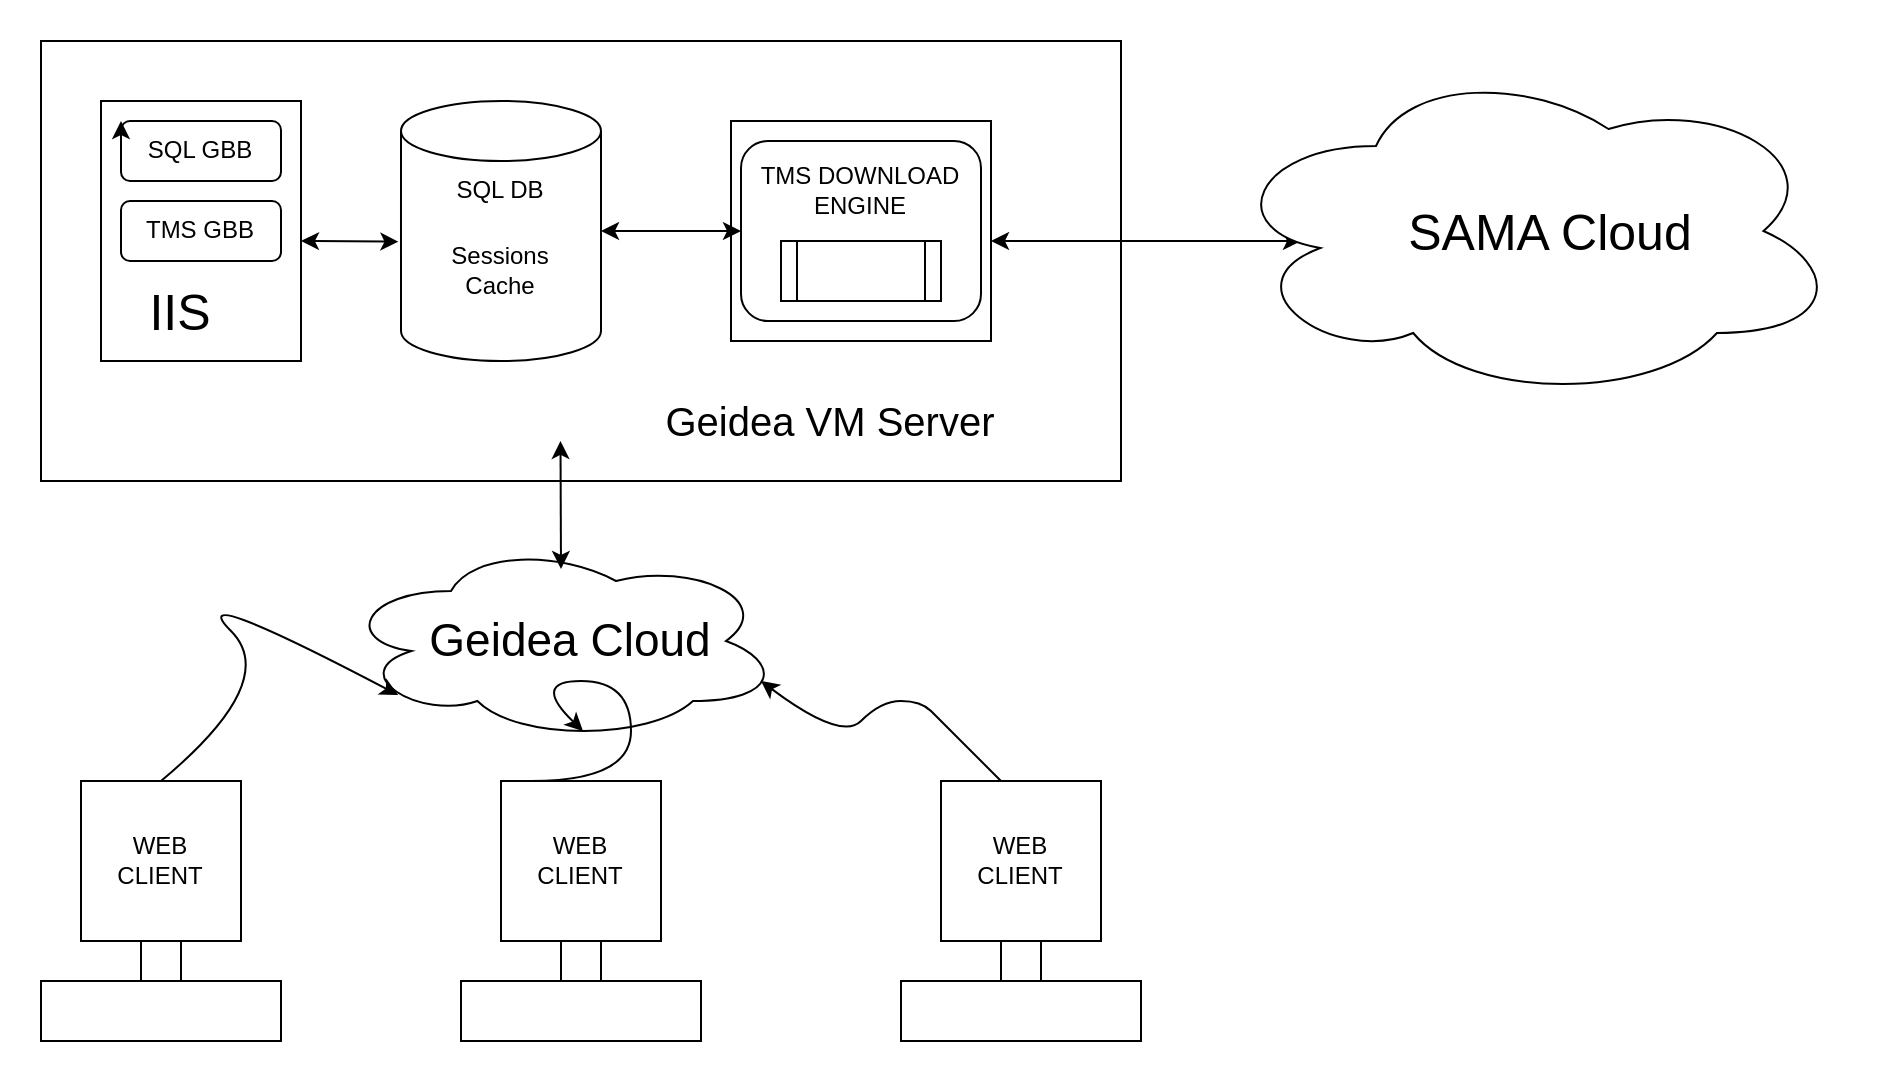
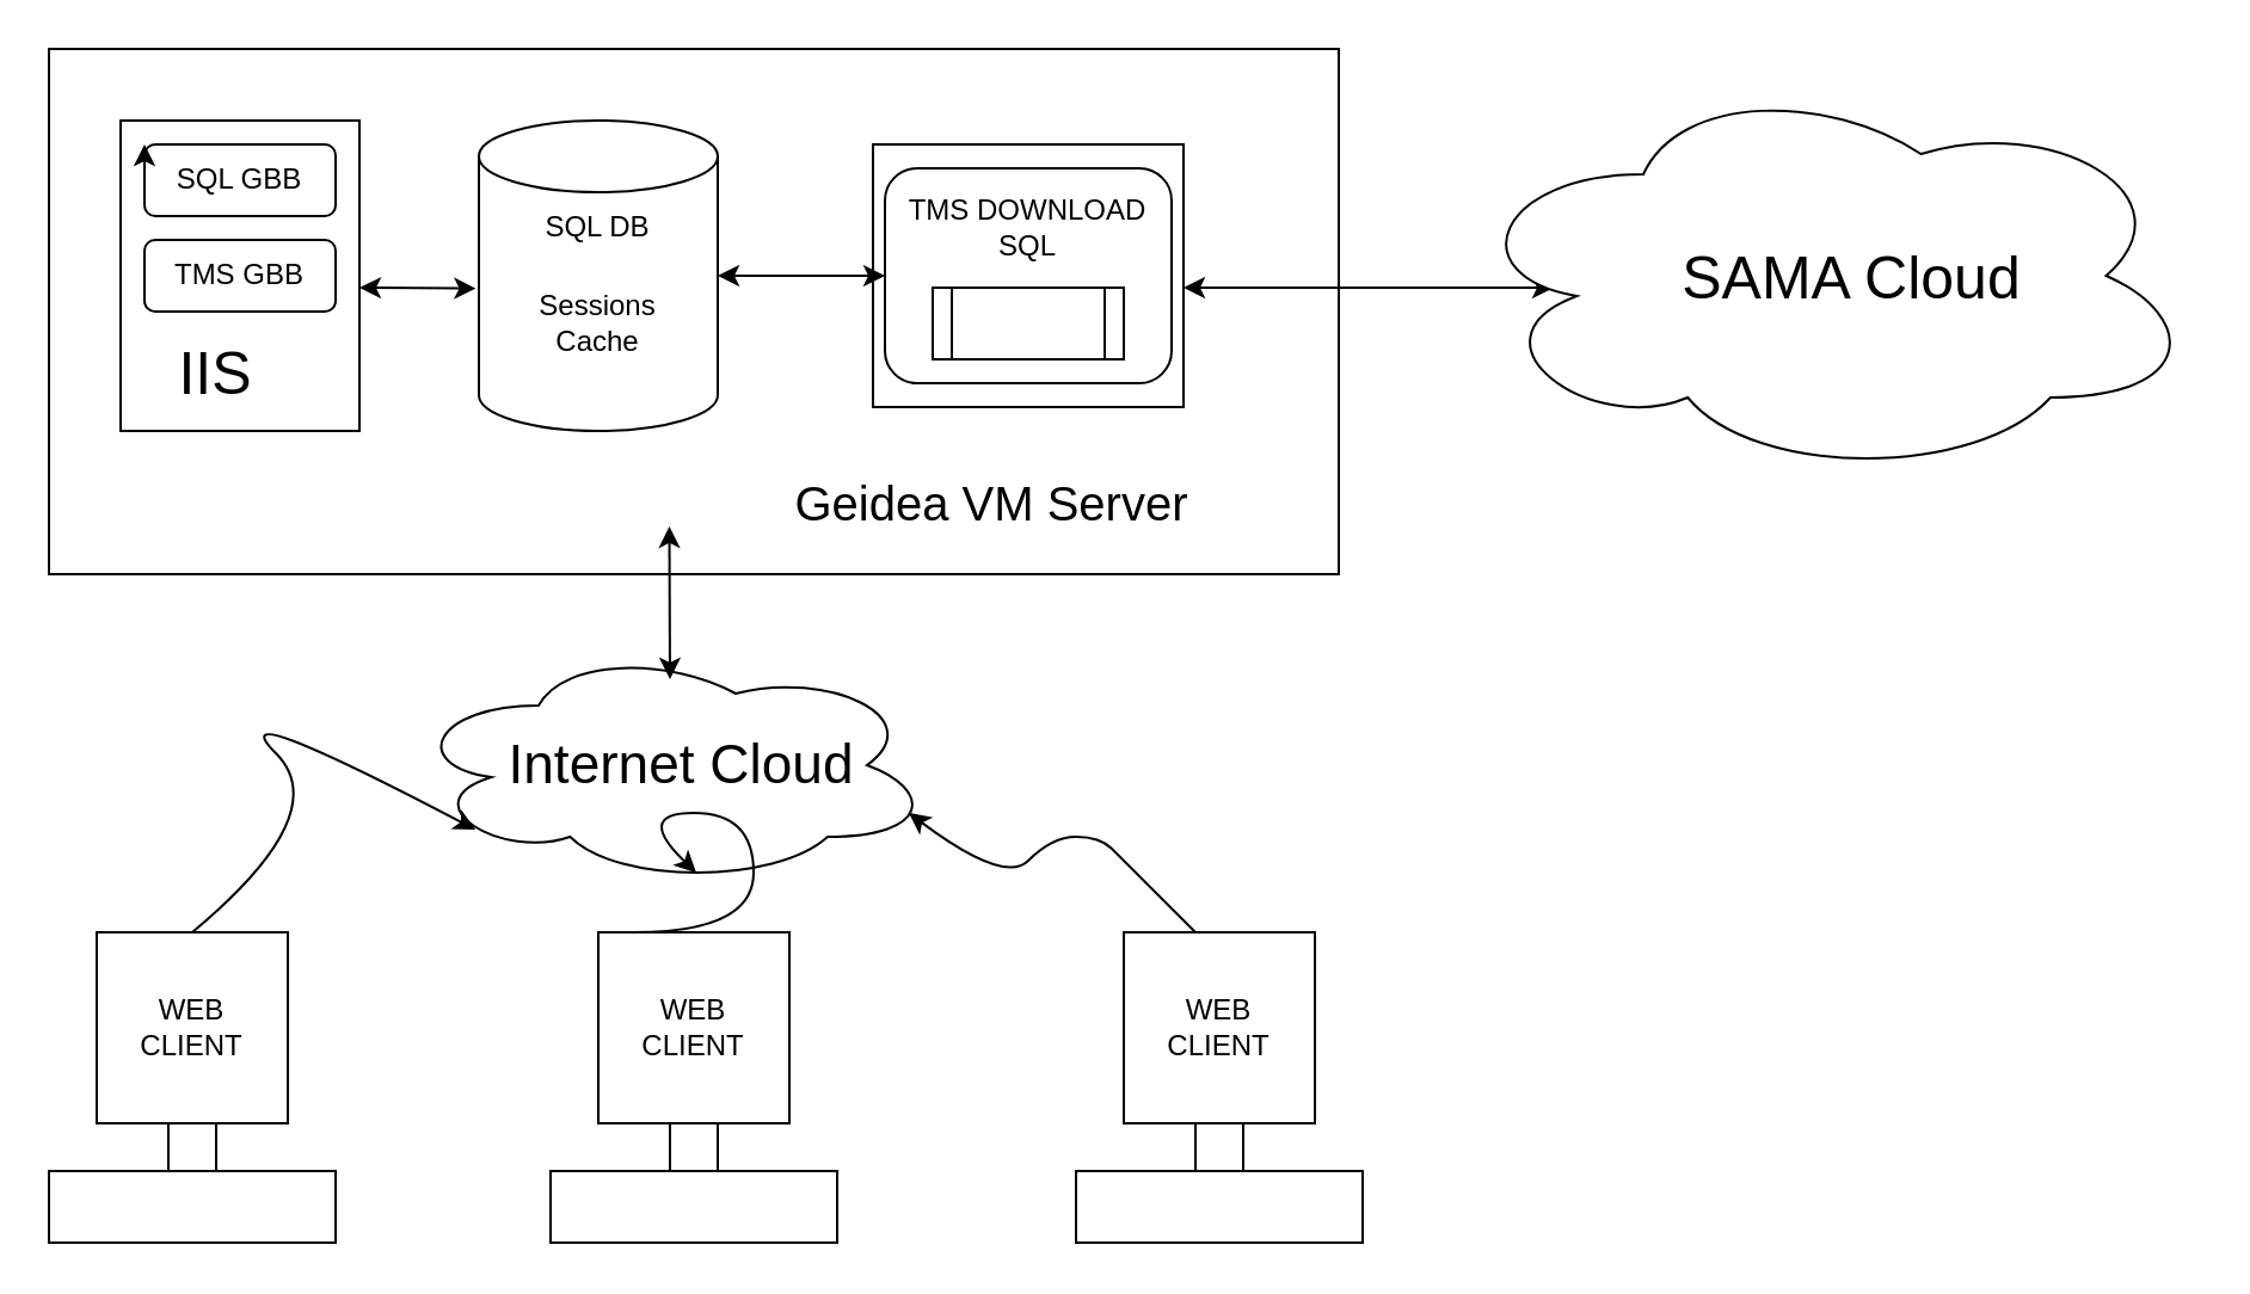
  <mxCell id="0" />
  <mxCell id="1" parent="0" />
  <mxCell id="2" value="" style="rounded=0;whiteSpace=wrap;html=1;" vertex="1" parent="1"><mxGeometry x="280" y="450" width="20" height="60" as="geometry" /></mxCell>
  <mxCell id="3" value="" style="rounded=0;whiteSpace=wrap;html=1;" vertex="1" parent="1"><mxGeometry x="70" y="450" width="20" height="60" as="geometry" /></mxCell>
  <mxCell id="4" value="" style="rounded=0;whiteSpace=wrap;html=1;" vertex="1" parent="1"><mxGeometry x="500" y="450" width="20" height="60" as="geometry" /></mxCell>
  <mxCell id="5" value="" style="rounded=0;whiteSpace=wrap;html=1;" vertex="1" parent="1"><mxGeometry x="20" y="20" width="540" height="220" as="geometry" /></mxCell>
  <mxCell id="6" value="" style="shape=cylinder3;whiteSpace=wrap;html=1;boundedLbl=1;backgroundOutline=1;size=15;" vertex="1" parent="1"><mxGeometry x="200" y="50" width="100" height="130" as="geometry" /></mxCell>
  <mxCell id="7" value="" style="rounded=0;whiteSpace=wrap;html=1;" vertex="1" parent="1"><mxGeometry x="50" y="50" width="100" height="130" as="geometry" /></mxCell>
  <mxCell id="8" value="" style="rounded=0;whiteSpace=wrap;html=1;" vertex="1" parent="1"><mxGeometry x="365" y="60" width="130" height="110" as="geometry" /></mxCell>
  <mxCell id="9" value="" style="rounded=1;whiteSpace=wrap;html=1;" vertex="1" parent="1"><mxGeometry x="370" y="70" width="120" height="90" as="geometry" /></mxCell>
  <mxCell id="10" value="" style="endArrow=classic;startArrow=classic;html=1;" edge="1" parent="1"><mxGeometry width="50" height="50" relative="1" as="geometry"><mxPoint x="495" y="120" as="sourcePoint" /><mxPoint x="650" y="120" as="targetPoint" /></mxGeometry></mxCell>
  <mxCell id="11" value="" style="endArrow=classic;startArrow=classic;html=1;entryX=0;entryY=0.5;entryDx=0;entryDy=0;exitX=1;exitY=0.5;exitDx=0;exitDy=0;exitPerimeter=0;" edge="1" parent="1" source="6" target="9"><mxGeometry width="50" height="50" relative="1" as="geometry"><mxPoint x="300" y="120" as="sourcePoint" /><mxPoint x="350" y="70" as="targetPoint" /></mxGeometry></mxCell>
  <mxCell id="12" value="" style="whiteSpace=wrap;html=1;aspect=fixed;" vertex="1" parent="1"><mxGeometry x="250" y="390" width="80" height="80" as="geometry" /></mxCell>
  <mxCell id="13" value="" style="rounded=0;whiteSpace=wrap;html=1;" vertex="1" parent="1"><mxGeometry x="230" y="490" width="120" height="30" as="geometry" /></mxCell>
  <mxCell id="14" value="" style="ellipse;shape=cloud;whiteSpace=wrap;html=1;" vertex="1" parent="1"><mxGeometry x="170" y="270" width="220" height="100" as="geometry" /></mxCell>
  <mxCell id="15" value="" style="whiteSpace=wrap;html=1;aspect=fixed;" vertex="1" parent="1"><mxGeometry x="40" y="390" width="80" height="80" as="geometry" /></mxCell>
  <mxCell id="16" value="" style="rounded=0;whiteSpace=wrap;html=1;" vertex="1" parent="1"><mxGeometry x="20" y="490" width="120" height="30" as="geometry" /></mxCell>
  <mxCell id="17" value="" style="whiteSpace=wrap;html=1;aspect=fixed;" vertex="1" parent="1"><mxGeometry x="470" y="390" width="80" height="80" as="geometry" /></mxCell>
  <mxCell id="18" value="" style="rounded=0;whiteSpace=wrap;html=1;" vertex="1" parent="1"><mxGeometry x="450" y="490" width="120" height="30" as="geometry" /></mxCell>
  <mxCell id="19" value="" style="curved=1;endArrow=classic;html=1;entryX=0.55;entryY=0.95;entryDx=0;entryDy=0;entryPerimeter=0;" edge="1" parent="1" target="14"><mxGeometry width="50" height="50" relative="1" as="geometry"><mxPoint x="265" y="390" as="sourcePoint" /><mxPoint x="315" y="340" as="targetPoint" /><Array as="points"><mxPoint x="315" y="390" /><mxPoint x="315" y="340" /><mxPoint x="265" y="340" /></Array></mxGeometry></mxCell>
  <mxCell id="20" value="" style="curved=1;endArrow=classic;html=1;entryX=0.13;entryY=0.77;entryDx=0;entryDy=0;entryPerimeter=0;exitX=0.5;exitY=0;exitDx=0;exitDy=0;" edge="1" parent="1" source="15" target="14"><mxGeometry width="50" height="50" relative="1" as="geometry"><mxPoint x="90" y="340" as="sourcePoint" /><mxPoint x="140" y="290" as="targetPoint" /><Array as="points"><mxPoint x="140" y="340" /><mxPoint x="90" y="290" /></Array></mxGeometry></mxCell>
  <mxCell id="21" value="" style="ellipse;shape=cloud;whiteSpace=wrap;html=1;" vertex="1" parent="1"><mxGeometry x="610" y="30" width="310" height="170" as="geometry" /></mxCell>
  <mxCell id="22" value="" style="endArrow=classic;startArrow=classic;html=1;entryX=0.481;entryY=0.909;entryDx=0;entryDy=0;entryPerimeter=0;" edge="1" parent="1" target="5"><mxGeometry width="50" height="50" relative="1" as="geometry"><mxPoint x="280" y="284" as="sourcePoint" /><mxPoint x="260" y="230" as="targetPoint" /></mxGeometry></mxCell>
  <mxCell id="23" value="Geidea VM Server" style="text;html=1;strokeColor=none;fillColor=none;align=center;verticalAlign=middle;whiteSpace=wrap;rounded=0;fontSize=20;" vertex="1" parent="1"><mxGeometry x="310" y="190" width="210" height="40" as="geometry" /></mxCell>
  <mxCell id="24" value="IIS" style="text;html=1;strokeColor=none;fillColor=none;align=center;verticalAlign=middle;whiteSpace=wrap;rounded=0;fontSize=25;" vertex="1" parent="1"><mxGeometry x="60" y="130" width="60" height="50" as="geometry" /></mxCell>
  <mxCell id="25" value="" style="rounded=1;whiteSpace=wrap;html=1;fontSize=25;" vertex="1" parent="1"><mxGeometry x="60" y="60" width="80" height="30" as="geometry" /></mxCell>
  <mxCell id="26" value="" style="rounded=1;whiteSpace=wrap;html=1;fontSize=25;" vertex="1" parent="1"><mxGeometry x="60" y="100" width="80" height="30" as="geometry" /></mxCell>
  <mxCell id="27" value="&lt;font style=&quot;font-size: 12px;&quot;&gt;SQL GBB&lt;/font&gt;" style="text;html=1;strokeColor=none;fillColor=none;align=center;verticalAlign=middle;whiteSpace=wrap;rounded=0;fontSize=12;" vertex="1" parent="1"><mxGeometry x="70" y="65" width="60" height="20" as="geometry" /></mxCell>
  <mxCell id="28" style="edgeStyle=orthogonalEdgeStyle;rounded=0;orthogonalLoop=1;jettySize=auto;html=1;exitX=0;exitY=0.25;exitDx=0;exitDy=0;entryX=0;entryY=0;entryDx=0;entryDy=0;fontSize=11;" edge="1" parent="1" source="25" target="25"><mxGeometry relative="1" as="geometry" /></mxCell>
  <mxCell id="29" value="&lt;font style=&quot;font-size: 12px&quot;&gt;TMS GBB&lt;/font&gt;" style="text;html=1;strokeColor=none;fillColor=none;align=center;verticalAlign=middle;whiteSpace=wrap;rounded=0;fontSize=12;" vertex="1" parent="1"><mxGeometry x="70" y="105" width="60" height="20" as="geometry" /></mxCell>
  <mxCell id="30" value="" style="endArrow=classic;startArrow=classic;html=1;fontSize=12;entryX=-0.013;entryY=0.541;entryDx=0;entryDy=0;entryPerimeter=0;" edge="1" parent="1" target="6"><mxGeometry width="50" height="50" relative="1" as="geometry"><mxPoint x="150" y="120" as="sourcePoint" /><mxPoint x="200" y="70" as="targetPoint" /></mxGeometry></mxCell>
  <mxCell id="31" value="SQL DB" style="text;html=1;strokeColor=none;fillColor=none;align=center;verticalAlign=middle;whiteSpace=wrap;rounded=0;fontSize=12;" vertex="1" parent="1"><mxGeometry x="210" y="80" width="80" height="30" as="geometry" /></mxCell>
  <mxCell id="32" value="Sessions Cache" style="text;html=1;strokeColor=none;fillColor=none;align=center;verticalAlign=middle;whiteSpace=wrap;rounded=0;fontSize=12;" vertex="1" parent="1"><mxGeometry x="220" y="120" width="60" height="30" as="geometry" /></mxCell>
- <mxCell id="33" value="TMS DOWNLOAD ENGINE" style="text;html=1;strokeColor=none;fillColor=none;align=center;verticalAlign=middle;whiteSpace=wrap;rounded=0;fontSize=12;" vertex="1" parent="1"><mxGeometry x="370" y="70" width="120" height="50" as="geometry" /></mxCell>
+ <mxCell id="33" value="TMS DOWNLOAD SQL" style="text;html=1;strokeColor=none;fillColor=none;align=center;verticalAlign=middle;whiteSpace=wrap;rounded=0;fontSize=12;" vertex="1" parent="1"><mxGeometry x="370" y="70" width="120" height="50" as="geometry" /></mxCell>
  <mxCell id="34" value="" style="shape=process;whiteSpace=wrap;html=1;backgroundOutline=1;fontSize=12;" vertex="1" parent="1"><mxGeometry x="390" y="120" width="80" height="30" as="geometry" /></mxCell>
- <mxCell id="35" value="Geidea Cloud" style="text;html=1;strokeColor=none;fillColor=none;align=center;verticalAlign=middle;whiteSpace=wrap;rounded=0;fontSize=23;" vertex="1" parent="1"><mxGeometry x="210" y="300" width="150" height="40" as="geometry" /></mxCell>
+ <mxCell id="35" value="Internet Cloud" style="text;html=1;strokeColor=none;fillColor=none;align=center;verticalAlign=middle;whiteSpace=wrap;rounded=0;fontSize=23;" vertex="1" parent="1"><mxGeometry x="210" y="300" width="150" height="40" as="geometry" /></mxCell>
  <mxCell id="36" value="SAMA Cloud" style="text;html=1;strokeColor=none;fillColor=none;align=center;verticalAlign=middle;whiteSpace=wrap;rounded=0;fontSize=25;" vertex="1" parent="1"><mxGeometry x="690" y="70" width="170" height="90" as="geometry" /></mxCell>
  <mxCell id="37" value="WEB CLIENT" style="text;html=1;strokeColor=none;fillColor=none;align=center;verticalAlign=middle;whiteSpace=wrap;rounded=0;fontSize=12;" vertex="1" parent="1"><mxGeometry x="50" y="400" width="60" height="60" as="geometry" /></mxCell>
  <mxCell id="38" value="WEB CLIENT" style="text;html=1;strokeColor=none;fillColor=none;align=center;verticalAlign=middle;whiteSpace=wrap;rounded=0;fontSize=12;" vertex="1" parent="1"><mxGeometry x="260" y="400" width="60" height="60" as="geometry" /></mxCell>
  <mxCell id="39" value="WEB CLIENT" style="text;html=1;strokeColor=none;fillColor=none;align=center;verticalAlign=middle;whiteSpace=wrap;rounded=0;fontSize=12;" vertex="1" parent="1"><mxGeometry x="480" y="400" width="60" height="60" as="geometry" /></mxCell>
  <mxCell id="40" value="" style="curved=1;endArrow=classic;html=1;fontSize=12;exitX=0.375;exitY=0;exitDx=0;exitDy=0;exitPerimeter=0;" edge="1" parent="1" source="17"><mxGeometry width="50" height="50" relative="1" as="geometry"><mxPoint x="430" y="290" as="sourcePoint" /><mxPoint x="380" y="340" as="targetPoint" /><Array as="points"><mxPoint x="470" y="360" /><mxPoint x="460" y="350" /><mxPoint x="440" y="350" /><mxPoint x="420" y="370" /></Array></mxGeometry></mxCell>
